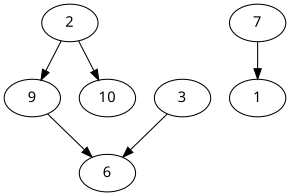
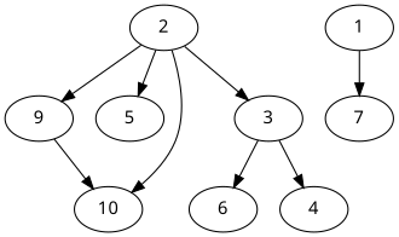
  digraph {
    fontname="Noto Sans"
    node [fontname="Noto Sans"]
    edge [fontname="Noto Sans"]
    n1 [label=2]
    n2 [label=9]
+   n3 [label=5]
    n4 [label=3]
    n5 [label=10]
    n6 [label=7]
    n7 [label=1]
    n8 [label=6]
+   n9 [label=4]
    n1 -> n2
+   n1 -> n3
+   n1 -> n4
    n1 -> n5
-   n2 -> n8
+   n2 -> n5
    n4 -> n8
-   n6 -> n7
+   n4 -> n9
+   n7 -> n6
  }
